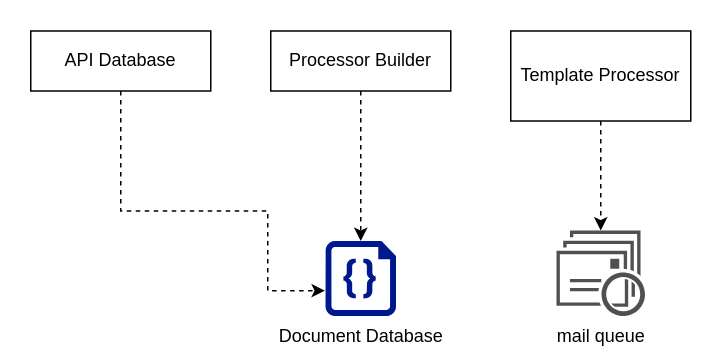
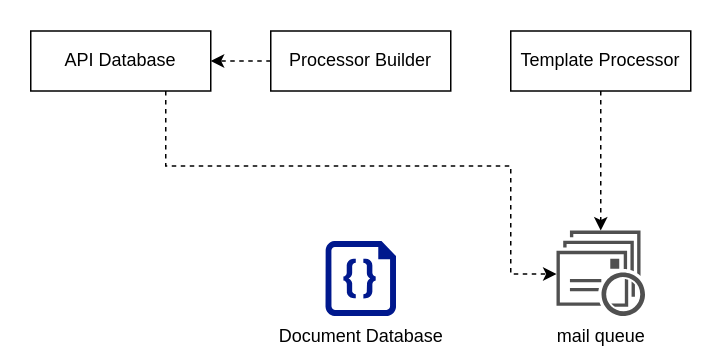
  <mxCell id="0" />
  <mxCell id="1" parent="0" />
- <mxCell id="2" style="edgeStyle=orthogonalEdgeStyle;rounded=0;orthogonalLoop=1;jettySize=auto;html=1;entryX=0.5;entryY=0;entryDx=0;entryDy=0;entryPerimeter=0;dashed=1;" edge="1" parent="1" source="3" target="7"><mxGeometry relative="1" as="geometry" /></mxCell>
+ <mxCell id="2" style="edgeStyle=orthogonalEdgeStyle;rounded=0;orthogonalLoop=1;jettySize=auto;html=1;dashed=1;" edge="1" parent="1" source="3" target="10"><mxGeometry relative="1" as="geometry" /></mxCell>
  <mxCell id="3" value="Processor Builder" style="rounded=0;whiteSpace=wrap;html=1;" vertex="1" parent="1"><mxGeometry x="180" y="20" width="120" height="40" as="geometry" /></mxCell>
  <mxCell id="4" value="mail queue" style="pointerEvents=1;shadow=0;dashed=0;html=1;strokeColor=none;fillColor=#505050;labelPosition=center;verticalLabelPosition=bottom;verticalAlign=top;outlineConnect=0;align=center;shape=mxgraph.office.communications.queue_viewer;" vertex="1" parent="1"><mxGeometry x="370.5" y="153" width="59" height="57" as="geometry" /></mxCell>
  <mxCell id="5" style="edgeStyle=orthogonalEdgeStyle;rounded=0;orthogonalLoop=1;jettySize=auto;html=1;dashed=1;" edge="1" parent="1" source="6" target="4"><mxGeometry relative="1" as="geometry" /></mxCell>
- <mxCell id="6" value="Template Processor" style="rounded=0;whiteSpace=wrap;html=1;" vertex="1" parent="1"><mxGeometry x="340" y="20" width="120" height="60" as="geometry" /></mxCell>
+ <mxCell id="6" value="Template Processor" style="rounded=0;whiteSpace=wrap;html=1;" vertex="1" parent="1"><mxGeometry x="340" y="20" width="120" height="40" as="geometry" /></mxCell>
  <mxCell id="7" value="Document Database" style="aspect=fixed;pointerEvents=1;shadow=0;dashed=0;html=1;strokeColor=none;labelPosition=center;verticalLabelPosition=bottom;verticalAlign=top;align=center;fillColor=#00188D;shape=mxgraph.azure.code_file" vertex="1" parent="1"><mxGeometry x="216.5" y="160" width="47" height="50" as="geometry" /></mxCell>
- <mxCell id="8" style="edgeStyle=orthogonalEdgeStyle;rounded=0;orthogonalLoop=1;jettySize=auto;html=1;entryX=-0.007;entryY=0.662;entryDx=0;entryDy=0;entryPerimeter=0;dashed=1;" edge="1" parent="1" source="10" target="7"><mxGeometry relative="1" as="geometry"><Array as="points"><mxPoint x="80" y="140" /><mxPoint x="178" y="140" /><mxPoint x="178" y="193" /></Array></mxGeometry></mxCell>
+ <mxCell id="9" style="edgeStyle=orthogonalEdgeStyle;rounded=0;orthogonalLoop=1;jettySize=auto;html=1;dashed=1;" edge="1" parent="1" source="10" target="4"><mxGeometry relative="1" as="geometry"><Array as="points"><mxPoint x="110" y="110" /><mxPoint x="340" y="110" /><mxPoint x="340" y="182" /></Array></mxGeometry></mxCell>
  <mxCell id="10" value="API Database" style="rounded=0;whiteSpace=wrap;html=1;" vertex="1" parent="1"><mxGeometry x="20" y="20" width="120" height="40" as="geometry" /></mxCell>
